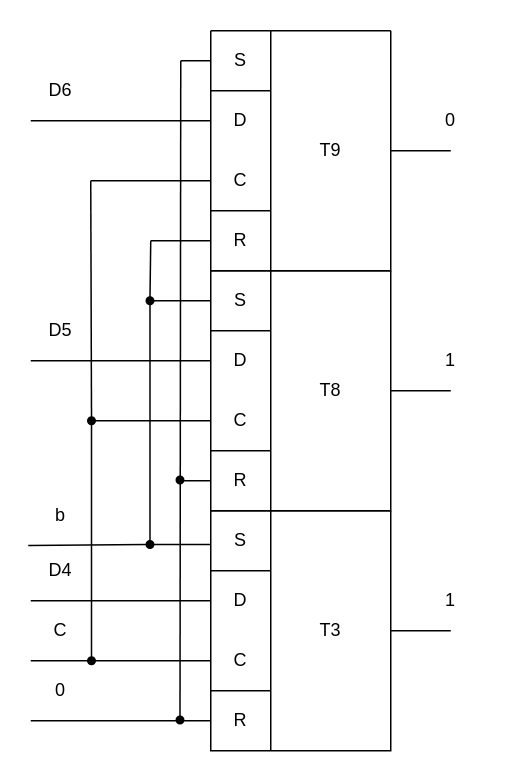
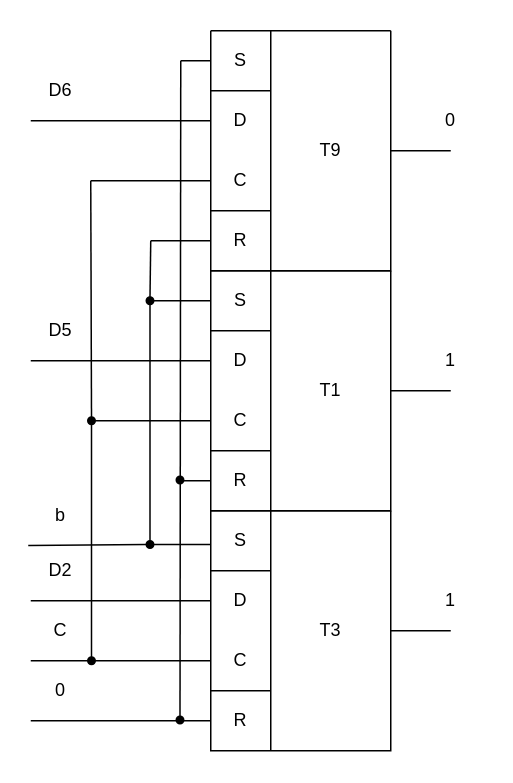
  <mxCell id="0" />
  <mxCell id="1" parent="0" />
  <mxCell id="2" value="" style="swimlane;startSize=0;" parent="1" vertex="1"><mxGeometry x="140" y="20" width="120" height="160" as="geometry" /></mxCell>
  <mxCell id="3" value="R" style="text;html=1;strokeColor=none;fillColor=none;align=center;verticalAlign=middle;whiteSpace=wrap;rounded=0;" parent="2" vertex="1"><mxGeometry y="120" width="40" height="40" as="geometry" /></mxCell>
  <mxCell id="4" value="D" style="text;html=1;strokeColor=none;fillColor=none;align=center;verticalAlign=middle;whiteSpace=wrap;rounded=0;" parent="2" vertex="1"><mxGeometry y="40" width="40" height="40" as="geometry" /></mxCell>
  <mxCell id="5" value="C" style="text;html=1;strokeColor=none;fillColor=none;align=center;verticalAlign=middle;whiteSpace=wrap;rounded=0;" parent="2" vertex="1"><mxGeometry y="80" width="40" height="40" as="geometry" /></mxCell>
  <mxCell id="6" value="" style="endArrow=none;html=1;exitX=1;exitY=1;exitDx=0;exitDy=0;entryX=1;entryY=0;entryDx=0;entryDy=0;" parent="2" source="3" edge="1"><mxGeometry width="50" height="50" relative="1" as="geometry"><mxPoint x="30" y="140" as="sourcePoint" /><mxPoint x="40" as="targetPoint" /></mxGeometry></mxCell>
  <mxCell id="7" value="T9" style="text;html=1;strokeColor=none;fillColor=none;align=center;verticalAlign=middle;whiteSpace=wrap;rounded=0;" parent="2" vertex="1"><mxGeometry x="40" width="80" height="160" as="geometry" /></mxCell>
  <mxCell id="8" value="S" style="text;html=1;strokeColor=none;fillColor=none;align=center;verticalAlign=middle;whiteSpace=wrap;rounded=0;" vertex="1" parent="2"><mxGeometry width="40" height="40" as="geometry" /></mxCell>
  <mxCell id="9" value="" style="endArrow=none;html=1;exitX=0;exitY=0;exitDx=0;exitDy=0;" edge="1" parent="2"><mxGeometry width="50" height="50" relative="1" as="geometry"><mxPoint y="40" as="sourcePoint" /><mxPoint x="40" y="40" as="targetPoint" /></mxGeometry></mxCell>
  <mxCell id="10" value="" style="endArrow=none;html=1;exitX=0;exitY=0;exitDx=0;exitDy=0;" parent="1" source="3" edge="1"><mxGeometry width="50" height="50" relative="1" as="geometry"><mxPoint x="210" y="140" as="sourcePoint" /><mxPoint x="180" y="140" as="targetPoint" /></mxGeometry></mxCell>
  <mxCell id="11" value="" style="endArrow=none;html=1;entryX=1;entryY=0.5;entryDx=0;entryDy=0;" parent="1" target="2" edge="1"><mxGeometry width="50" height="50" relative="1" as="geometry"><mxPoint x="300" y="100" as="sourcePoint" /><mxPoint x="260" y="90" as="targetPoint" /></mxGeometry></mxCell>
  <mxCell id="12" value="0" style="text;html=1;strokeColor=none;fillColor=none;align=center;verticalAlign=middle;whiteSpace=wrap;rounded=0;" parent="1" vertex="1"><mxGeometry x="280" y="60" width="40" height="40" as="geometry" /></mxCell>
  <mxCell id="13" value="" style="swimlane;startSize=0;" parent="1" vertex="1"><mxGeometry x="140" y="180" width="120" height="160" as="geometry" /></mxCell>
  <mxCell id="14" value="R" style="text;html=1;strokeColor=none;fillColor=none;align=center;verticalAlign=middle;whiteSpace=wrap;rounded=0;" parent="13" vertex="1"><mxGeometry y="120" width="40" height="40" as="geometry" /></mxCell>
  <mxCell id="15" value="D" style="text;html=1;strokeColor=none;fillColor=none;align=center;verticalAlign=middle;whiteSpace=wrap;rounded=0;" parent="13" vertex="1"><mxGeometry y="40" width="40" height="40" as="geometry" /></mxCell>
  <mxCell id="16" value="C" style="text;html=1;strokeColor=none;fillColor=none;align=center;verticalAlign=middle;whiteSpace=wrap;rounded=0;" parent="13" vertex="1"><mxGeometry y="80" width="40" height="40" as="geometry" /></mxCell>
  <mxCell id="17" value="" style="endArrow=none;html=1;exitX=1;exitY=1;exitDx=0;exitDy=0;entryX=1;entryY=0;entryDx=0;entryDy=0;" parent="13" source="14" edge="1"><mxGeometry width="50" height="50" relative="1" as="geometry"><mxPoint x="30" y="140" as="sourcePoint" /><mxPoint x="40" as="targetPoint" /></mxGeometry></mxCell>
- <mxCell id="18" value="T8" style="text;html=1;strokeColor=none;fillColor=none;align=center;verticalAlign=middle;whiteSpace=wrap;rounded=0;" parent="13" vertex="1"><mxGeometry x="40" width="80" height="160" as="geometry" /></mxCell>
+ <mxCell id="18" value="T1" style="text;html=1;strokeColor=none;fillColor=none;align=center;verticalAlign=middle;whiteSpace=wrap;rounded=0;" parent="13" vertex="1"><mxGeometry x="40" width="80" height="160" as="geometry" /></mxCell>
  <mxCell id="19" value="S" style="text;html=1;strokeColor=none;fillColor=none;align=center;verticalAlign=middle;whiteSpace=wrap;rounded=0;" vertex="1" parent="13"><mxGeometry width="40" height="40" as="geometry" /></mxCell>
  <mxCell id="20" value="" style="endArrow=none;html=1;exitX=0;exitY=0;exitDx=0;exitDy=0;" edge="1" parent="13"><mxGeometry width="50" height="50" relative="1" as="geometry"><mxPoint y="40" as="sourcePoint" /><mxPoint x="40" y="40" as="targetPoint" /></mxGeometry></mxCell>
  <mxCell id="21" value="" style="endArrow=none;html=1;exitX=0;exitY=0;exitDx=0;exitDy=0;" parent="1" source="14" edge="1"><mxGeometry width="50" height="50" relative="1" as="geometry"><mxPoint x="210" y="300" as="sourcePoint" /><mxPoint x="180" y="300" as="targetPoint" /></mxGeometry></mxCell>
  <mxCell id="22" value="" style="endArrow=none;html=1;entryX=1;entryY=0.5;entryDx=0;entryDy=0;" parent="1" target="13" edge="1"><mxGeometry width="50" height="50" relative="1" as="geometry"><mxPoint x="300" y="260" as="sourcePoint" /><mxPoint x="260" y="250" as="targetPoint" /></mxGeometry></mxCell>
  <mxCell id="23" value="1" style="text;html=1;strokeColor=none;fillColor=none;align=center;verticalAlign=middle;whiteSpace=wrap;rounded=0;" parent="1" vertex="1"><mxGeometry x="280" y="220" width="40" height="40" as="geometry" /></mxCell>
  <mxCell id="24" value="" style="swimlane;startSize=0;" parent="1" vertex="1"><mxGeometry x="140" y="340" width="120" height="160" as="geometry" /></mxCell>
  <mxCell id="25" value="R" style="text;html=1;strokeColor=none;fillColor=none;align=center;verticalAlign=middle;whiteSpace=wrap;rounded=0;" parent="24" vertex="1"><mxGeometry y="120" width="40" height="40" as="geometry" /></mxCell>
  <mxCell id="26" value="D" style="text;html=1;strokeColor=none;fillColor=none;align=center;verticalAlign=middle;whiteSpace=wrap;rounded=0;" parent="24" vertex="1"><mxGeometry y="40" width="40" height="40" as="geometry" /></mxCell>
  <mxCell id="27" value="C" style="text;html=1;strokeColor=none;fillColor=none;align=center;verticalAlign=middle;whiteSpace=wrap;rounded=0;" parent="24" vertex="1"><mxGeometry y="80" width="40" height="40" as="geometry" /></mxCell>
  <mxCell id="28" value="" style="endArrow=none;html=1;exitX=1;exitY=1;exitDx=0;exitDy=0;entryX=1;entryY=0;entryDx=0;entryDy=0;" parent="24" source="25" edge="1"><mxGeometry width="50" height="50" relative="1" as="geometry"><mxPoint x="30" y="140" as="sourcePoint" /><mxPoint x="40" as="targetPoint" /></mxGeometry></mxCell>
  <mxCell id="29" value="T3" style="text;html=1;strokeColor=none;fillColor=none;align=center;verticalAlign=middle;whiteSpace=wrap;rounded=0;" parent="24" vertex="1"><mxGeometry x="40" width="80" height="160" as="geometry" /></mxCell>
  <mxCell id="30" value="S" style="text;html=1;strokeColor=none;fillColor=none;align=center;verticalAlign=middle;whiteSpace=wrap;rounded=0;" vertex="1" parent="24"><mxGeometry width="40" height="40" as="geometry" /></mxCell>
  <mxCell id="31" value="" style="endArrow=none;html=1;exitX=0;exitY=0;exitDx=0;exitDy=0;" edge="1" parent="24"><mxGeometry width="50" height="50" relative="1" as="geometry"><mxPoint y="40" as="sourcePoint" /><mxPoint x="40" y="40" as="targetPoint" /></mxGeometry></mxCell>
  <mxCell id="32" value="" style="endArrow=none;html=1;exitX=0;exitY=0;exitDx=0;exitDy=0;" parent="1" source="25" edge="1"><mxGeometry width="50" height="50" relative="1" as="geometry"><mxPoint x="210" y="460" as="sourcePoint" /><mxPoint x="180" y="460" as="targetPoint" /></mxGeometry></mxCell>
  <mxCell id="33" value="" style="endArrow=none;html=1;entryX=1;entryY=0.5;entryDx=0;entryDy=0;" parent="1" target="24" edge="1"><mxGeometry width="50" height="50" relative="1" as="geometry"><mxPoint x="300" y="420" as="sourcePoint" /><mxPoint x="260" y="410" as="targetPoint" /></mxGeometry></mxCell>
  <mxCell id="34" value="1" style="text;html=1;strokeColor=none;fillColor=none;align=center;verticalAlign=middle;whiteSpace=wrap;rounded=0;" parent="1" vertex="1"><mxGeometry x="280" y="380" width="40" height="40" as="geometry" /></mxCell>
  <mxCell id="35" value="" style="endArrow=none;html=1;entryX=0;entryY=0.5;entryDx=0;entryDy=0;" parent="1" target="26" edge="1"><mxGeometry width="50" height="50" relative="1" as="geometry"><mxPoint x="20" y="400" as="sourcePoint" /><mxPoint x="200" y="340" as="targetPoint" /></mxGeometry></mxCell>
  <mxCell id="36" value="" style="endArrow=none;html=1;entryX=0;entryY=0.5;entryDx=0;entryDy=0;" parent="1" target="15" edge="1"><mxGeometry width="50" height="50" relative="1" as="geometry"><mxPoint x="20" y="240" as="sourcePoint" /><mxPoint x="110" y="260" as="targetPoint" /></mxGeometry></mxCell>
  <mxCell id="37" value="" style="endArrow=none;html=1;entryX=0;entryY=0.5;entryDx=0;entryDy=0;" parent="1" target="4" edge="1"><mxGeometry width="50" height="50" relative="1" as="geometry"><mxPoint x="20" y="80" as="sourcePoint" /><mxPoint x="110" y="80" as="targetPoint" /></mxGeometry></mxCell>
  <mxCell id="38" value="D6" style="text;html=1;strokeColor=none;fillColor=none;align=center;verticalAlign=middle;whiteSpace=wrap;rounded=0;" parent="1" vertex="1"><mxGeometry x="20" y="40" width="40" height="40" as="geometry" /></mxCell>
  <mxCell id="39" value="D5" style="text;html=1;strokeColor=none;fillColor=none;align=center;verticalAlign=middle;whiteSpace=wrap;rounded=0;" parent="1" vertex="1"><mxGeometry x="20" y="200" width="40" height="40" as="geometry" /></mxCell>
- <mxCell id="40" value="D4" style="text;html=1;strokeColor=none;fillColor=none;align=center;verticalAlign=middle;whiteSpace=wrap;rounded=0;" parent="1" vertex="1"><mxGeometry x="20" y="360" width="40" height="40" as="geometry" /></mxCell>
+ <mxCell id="40" value="D2" style="text;html=1;strokeColor=none;fillColor=none;align=center;verticalAlign=middle;whiteSpace=wrap;rounded=0;" parent="1" vertex="1"><mxGeometry x="20" y="360" width="40" height="40" as="geometry" /></mxCell>
  <mxCell id="41" value="" style="endArrow=none;html=1;entryX=0;entryY=0.5;entryDx=0;entryDy=0;exitX=1;exitY=0.5;exitDx=0;exitDy=0;" parent="1" source="42" target="27" edge="1"><mxGeometry width="50" height="50" relative="1" as="geometry"><mxPoint x="60" y="440" as="sourcePoint" /><mxPoint x="200" y="300" as="targetPoint" /></mxGeometry></mxCell>
  <mxCell id="42" value="" style="ellipse;whiteSpace=wrap;html=1;aspect=fixed;fillColor=#000000;" parent="1" vertex="1"><mxGeometry x="58" y="437.5" width="5" height="5" as="geometry" /></mxCell>
  <mxCell id="43" value="" style="endArrow=none;html=1;entryX=0;entryY=0.5;entryDx=0;entryDy=0;exitX=1;exitY=0.5;exitDx=0;exitDy=0;" parent="1" source="44" target="16" edge="1"><mxGeometry width="50" height="50" relative="1" as="geometry"><mxPoint x="60" y="282.5" as="sourcePoint" /><mxPoint x="140" y="282.5" as="targetPoint" /></mxGeometry></mxCell>
  <mxCell id="44" value="" style="ellipse;whiteSpace=wrap;html=1;aspect=fixed;fillColor=#000000;" parent="1" vertex="1"><mxGeometry x="58" y="277.5" width="5" height="5" as="geometry" /></mxCell>
  <mxCell id="45" value="" style="endArrow=none;html=1;entryX=0;entryY=0.5;entryDx=0;entryDy=0;" parent="1" target="42" edge="1"><mxGeometry width="50" height="50" relative="1" as="geometry"><mxPoint x="20" y="440" as="sourcePoint" /><mxPoint x="127" y="399.92" as="targetPoint" /></mxGeometry></mxCell>
  <mxCell id="46" value="" style="endArrow=none;html=1;entryX=0;entryY=0.5;entryDx=0;entryDy=0;" parent="1" target="5" edge="1"><mxGeometry width="50" height="50" relative="1" as="geometry"><mxPoint x="60" y="120" as="sourcePoint" /><mxPoint x="120" y="110" as="targetPoint" /></mxGeometry></mxCell>
  <mxCell id="47" value="" style="endArrow=none;html=1;exitX=0.5;exitY=0;exitDx=0;exitDy=0;" parent="1" source="44" edge="1"><mxGeometry width="50" height="50" relative="1" as="geometry"><mxPoint x="70" y="160" as="sourcePoint" /><mxPoint x="60" y="120" as="targetPoint" /></mxGeometry></mxCell>
  <mxCell id="48" value="" style="endArrow=none;html=1;entryX=0.5;entryY=1;entryDx=0;entryDy=0;exitX=0.5;exitY=0;exitDx=0;exitDy=0;" parent="1" source="42" target="44" edge="1"><mxGeometry width="50" height="50" relative="1" as="geometry"><mxPoint x="70" y="300" as="sourcePoint" /><mxPoint x="120" y="250" as="targetPoint" /></mxGeometry></mxCell>
  <mxCell id="49" value="C" style="text;html=1;strokeColor=none;fillColor=none;align=center;verticalAlign=middle;whiteSpace=wrap;rounded=0;" parent="1" vertex="1"><mxGeometry x="20" y="400" width="40" height="40" as="geometry" /></mxCell>
  <mxCell id="50" value="" style="endArrow=none;html=1;entryX=0;entryY=0.5;entryDx=0;entryDy=0;exitX=1;exitY=0.5;exitDx=0;exitDy=0;" parent="1" source="51" edge="1"><mxGeometry width="50" height="50" relative="1" as="geometry"><mxPoint x="60" y="362.5" as="sourcePoint" /><mxPoint x="140" y="362.5" as="targetPoint" /></mxGeometry></mxCell>
  <mxCell id="51" value="" style="ellipse;whiteSpace=wrap;html=1;aspect=fixed;fillColor=#000000;" parent="1" vertex="1"><mxGeometry x="97" y="360" width="5" height="5" as="geometry" /></mxCell>
  <mxCell id="52" value="" style="ellipse;whiteSpace=wrap;html=1;aspect=fixed;fillColor=#000000;" parent="1" vertex="1"><mxGeometry x="97" y="197.5" width="5" height="5" as="geometry" /></mxCell>
  <mxCell id="53" value="" style="endArrow=none;html=1;entryX=0;entryY=0.5;entryDx=0;entryDy=0;" parent="1" edge="1"><mxGeometry width="50" height="50" relative="1" as="geometry"><mxPoint x="100" y="160" as="sourcePoint" /><mxPoint x="140" y="160" as="targetPoint" /></mxGeometry></mxCell>
  <mxCell id="54" value="" style="endArrow=none;html=1;exitX=0.5;exitY=0;exitDx=0;exitDy=0;" parent="1" source="52" edge="1"><mxGeometry width="50" height="50" relative="1" as="geometry"><mxPoint x="70" y="200" as="sourcePoint" /><mxPoint x="100" y="160" as="targetPoint" /></mxGeometry></mxCell>
  <mxCell id="55" value="" style="endArrow=none;html=1;entryX=0.5;entryY=1;entryDx=0;entryDy=0;exitX=0.5;exitY=0;exitDx=0;exitDy=0;" parent="1" source="51" target="52" edge="1"><mxGeometry width="50" height="50" relative="1" as="geometry"><mxPoint x="70" y="340" as="sourcePoint" /><mxPoint x="120" y="290" as="targetPoint" /></mxGeometry></mxCell>
  <mxCell id="56" value="b" style="text;html=1;strokeColor=none;fillColor=none;align=center;verticalAlign=middle;whiteSpace=wrap;rounded=0;" parent="1" vertex="1"><mxGeometry x="20" y="322.5" width="40" height="40" as="geometry" /></mxCell>
  <mxCell id="57" value="" style="endArrow=none;html=1;entryX=0;entryY=0.5;entryDx=0;entryDy=0;exitX=-0.042;exitY=1.015;exitDx=0;exitDy=0;exitPerimeter=0;" parent="1" source="56" target="51" edge="1"><mxGeometry width="50" height="50" relative="1" as="geometry"><mxPoint x="70" y="342.5" as="sourcePoint" /><mxPoint x="120" y="292.5" as="targetPoint" /></mxGeometry></mxCell>
  <mxCell id="58" value="" style="endArrow=none;html=1;entryX=0;entryY=0.5;entryDx=0;entryDy=0;exitX=1;exitY=0.5;exitDx=0;exitDy=0;" edge="1" parent="1" source="52" target="19"><mxGeometry width="50" height="50" relative="1" as="geometry"><mxPoint x="170" y="290" as="sourcePoint" /><mxPoint x="220" y="240" as="targetPoint" /></mxGeometry></mxCell>
  <mxCell id="59" value="" style="endArrow=none;html=1;entryX=0;entryY=0.5;entryDx=0;entryDy=0;" edge="1" parent="1" target="25"><mxGeometry width="50" height="50" relative="1" as="geometry"><mxPoint x="20" y="480" as="sourcePoint" /><mxPoint x="220" y="360" as="targetPoint" /></mxGeometry></mxCell>
  <mxCell id="60" value="0" style="text;html=1;strokeColor=none;fillColor=none;align=center;verticalAlign=middle;whiteSpace=wrap;rounded=0;" vertex="1" parent="1"><mxGeometry x="20" y="440" width="40" height="40" as="geometry" /></mxCell>
  <mxCell id="61" value="" style="ellipse;whiteSpace=wrap;html=1;aspect=fixed;fillColor=#000000;" vertex="1" parent="1"><mxGeometry x="117" y="477" width="5" height="5" as="geometry" /></mxCell>
  <mxCell id="62" value="" style="endArrow=none;html=1;exitX=0.5;exitY=0;exitDx=0;exitDy=0;" edge="1" parent="1" source="61"><mxGeometry width="50" height="50" relative="1" as="geometry"><mxPoint x="170" y="350" as="sourcePoint" /><mxPoint x="120" y="40" as="targetPoint" /></mxGeometry></mxCell>
  <mxCell id="63" value="" style="endArrow=none;html=1;entryX=0;entryY=0.5;entryDx=0;entryDy=0;" edge="1" parent="1" target="8"><mxGeometry width="50" height="50" relative="1" as="geometry"><mxPoint x="120" y="40" as="sourcePoint" /><mxPoint x="220" y="70" as="targetPoint" /></mxGeometry></mxCell>
  <mxCell id="64" value="" style="endArrow=none;html=1;entryX=0;entryY=0.5;entryDx=0;entryDy=0;" edge="1" parent="1" target="14"><mxGeometry width="50" height="50" relative="1" as="geometry"><mxPoint x="120" y="320" as="sourcePoint" /><mxPoint x="220" y="190" as="targetPoint" /></mxGeometry></mxCell>
  <mxCell id="65" value="" style="ellipse;whiteSpace=wrap;html=1;aspect=fixed;fillColor=#000000;" vertex="1" parent="1"><mxGeometry x="117" y="317" width="5" height="5" as="geometry" /></mxCell>
